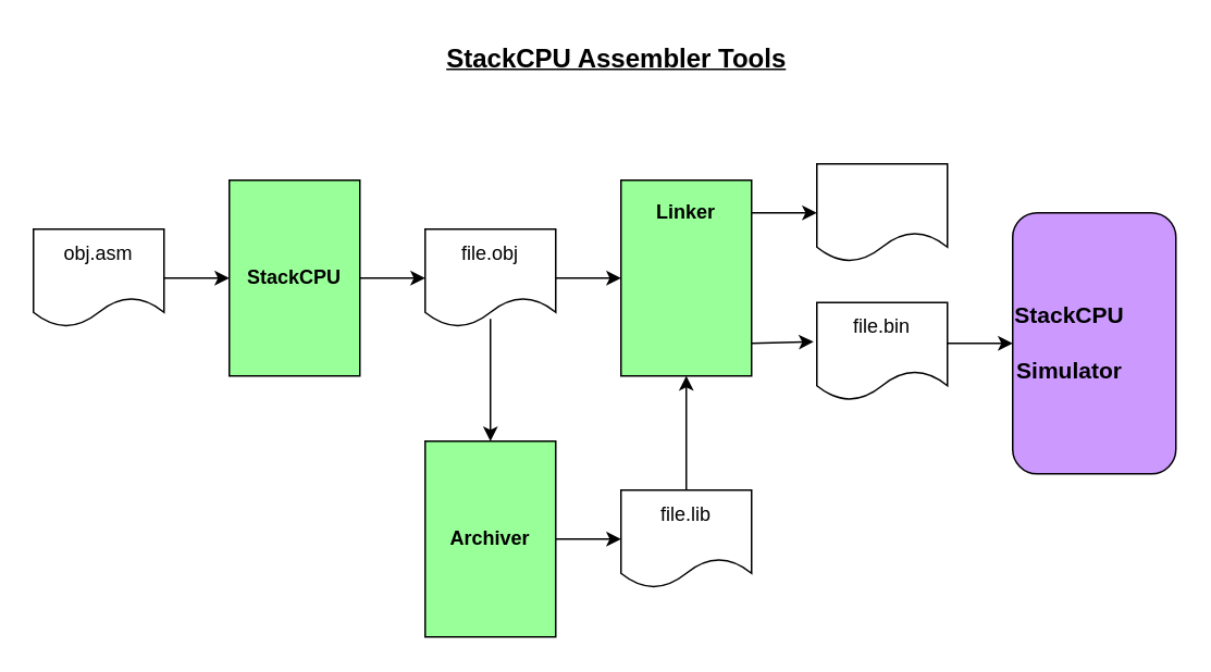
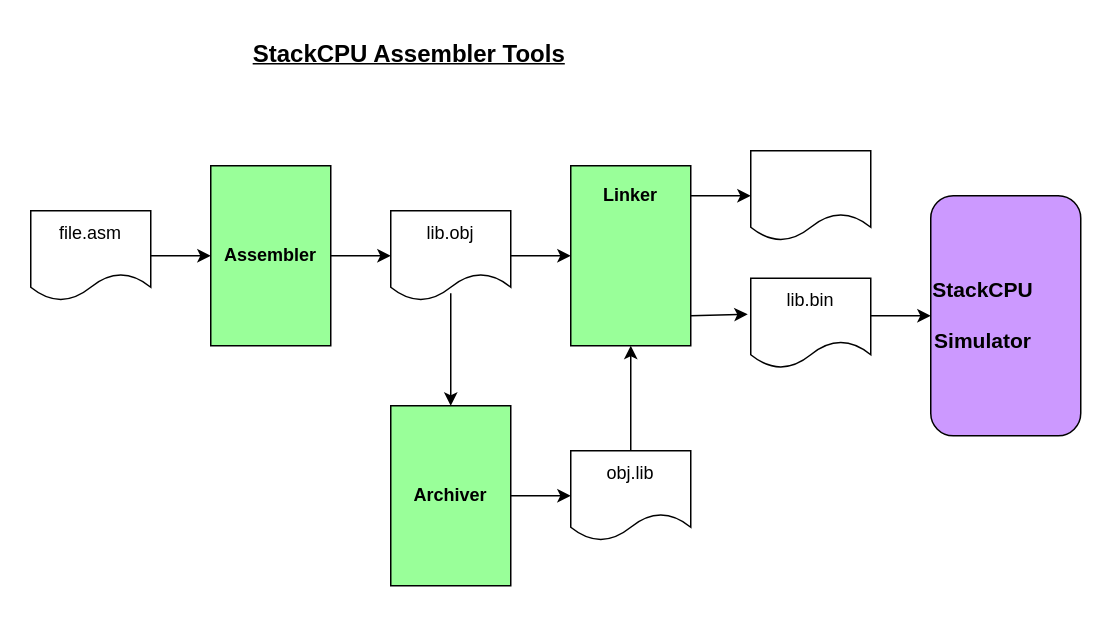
  <mxCell id="0" />
  <mxCell id="1" parent="0" />
- <mxCell id="2" value="&lt;b&gt;&lt;u&gt;&lt;font style=&quot;font-size: 16px;&quot;&gt;StackCPU Assembler Tools&lt;/font&gt;&lt;/u&gt;&lt;/b&gt;" style="text;html=1;align=center;verticalAlign=middle;whiteSpace=wrap;rounded=0;" parent="1" vertex="1"><mxGeometry x="260" y="20" width="235" height="30" as="geometry" /></mxCell>
+ <mxCell id="2" value="&lt;b&gt;&lt;u&gt;&lt;font style=&quot;font-size: 16px;&quot;&gt;StackCPU Assembler Tools&lt;/font&gt;&lt;/u&gt;&lt;/b&gt;" style="text;html=1;align=center;verticalAlign=middle;whiteSpace=wrap;rounded=0;" parent="1" vertex="1"><mxGeometry x="155" y="20" width="235" height="30" as="geometry" /></mxCell>
  <mxCell id="3" value="" style="rounded=1;whiteSpace=wrap;html=1;fillColor=#CC99FF;" vertex="1" parent="1"><mxGeometry x="620" y="130" width="100" height="160" as="geometry" /></mxCell>
  <mxCell id="4" value="" style="rounded=0;whiteSpace=wrap;html=1;fillColor=#99FF99;" vertex="1" parent="1"><mxGeometry x="380" y="110" width="80" height="120" as="geometry" /></mxCell>
  <mxCell id="5" value="" style="rounded=0;whiteSpace=wrap;html=1;fillColor=#99FF99;" vertex="1" parent="1"><mxGeometry x="140" y="110" width="80" height="120" as="geometry" /></mxCell>
  <mxCell id="6" value="" style="shape=document;whiteSpace=wrap;html=1;boundedLbl=1;" vertex="1" parent="1"><mxGeometry x="20" y="140" width="80" height="60" as="geometry" /></mxCell>
  <mxCell id="7" value="" style="shape=document;whiteSpace=wrap;html=1;boundedLbl=1;" vertex="1" parent="1"><mxGeometry x="260" y="140" width="80" height="60" as="geometry" /></mxCell>
  <mxCell id="8" value="" style="shape=document;whiteSpace=wrap;html=1;boundedLbl=1;" vertex="1" parent="1"><mxGeometry x="500" y="100" width="80" height="60" as="geometry" /></mxCell>
  <mxCell id="9" value="" style="rounded=0;whiteSpace=wrap;html=1;fillColor=#99FF99;" vertex="1" parent="1"><mxGeometry x="260" y="270" width="80" height="120" as="geometry" /></mxCell>
  <mxCell id="10" value="" style="shape=document;whiteSpace=wrap;html=1;boundedLbl=1;" vertex="1" parent="1"><mxGeometry x="380" y="300" width="80" height="60" as="geometry" /></mxCell>
- <mxCell id="11" value="&lt;b&gt;StackCPU&lt;/b&gt;" style="text;html=1;align=center;verticalAlign=middle;whiteSpace=wrap;rounded=0;" vertex="1" parent="1"><mxGeometry x="150" y="155" width="60" height="30" as="geometry" /></mxCell>
+ <mxCell id="11" value="&lt;b&gt;Assembler&lt;/b&gt;" style="text;html=1;align=center;verticalAlign=middle;whiteSpace=wrap;rounded=0;" vertex="1" parent="1"><mxGeometry x="150" y="155" width="60" height="30" as="geometry" /></mxCell>
  <mxCell id="12" value="&lt;b&gt;Linker&lt;/b&gt;" style="text;html=1;align=center;verticalAlign=middle;whiteSpace=wrap;rounded=0;" vertex="1" parent="1"><mxGeometry x="390" y="115" width="60" height="30" as="geometry" /></mxCell>
  <mxCell id="13" value="&lt;b&gt;Archiver&lt;/b&gt;" style="text;html=1;align=center;verticalAlign=middle;whiteSpace=wrap;rounded=0;" vertex="1" parent="1"><mxGeometry x="270" y="315" width="60" height="30" as="geometry" /></mxCell>
  <mxCell id="14" value="&lt;font style=&quot;font-size: 14px;&quot;&gt;&lt;b&gt;StackCPU&lt;/b&gt;&lt;/font&gt;&lt;div&gt;&lt;font style=&quot;font-size: 14px;&quot;&gt;&lt;b&gt;&lt;br&gt;&lt;/b&gt;&lt;/font&gt;&lt;/div&gt;&lt;div&gt;&lt;font style=&quot;font-size: 14px;&quot;&gt;&lt;b&gt;Simulator&lt;/b&gt;&lt;/font&gt;&lt;/div&gt;" style="text;html=1;align=center;verticalAlign=middle;whiteSpace=wrap;rounded=0;" vertex="1" parent="1"><mxGeometry x="625" y="195" width="60" height="30" as="geometry" /></mxCell>
- <mxCell id="15" value="obj.asm" style="text;html=1;align=center;verticalAlign=middle;whiteSpace=wrap;rounded=0;" vertex="1" parent="1"><mxGeometry x="30" y="140" width="60" height="30" as="geometry" /></mxCell>
- <mxCell id="16" value="file.obj" style="text;html=1;align=center;verticalAlign=middle;whiteSpace=wrap;rounded=0;" vertex="1" parent="1"><mxGeometry x="270" y="140" width="60" height="30" as="geometry" /></mxCell>
- <mxCell id="17" value="file.lib" style="text;html=1;align=center;verticalAlign=middle;whiteSpace=wrap;rounded=0;" vertex="1" parent="1"><mxGeometry x="390" y="300" width="60" height="30" as="geometry" /></mxCell>
+ <mxCell id="15" value="file.asm" style="text;html=1;align=center;verticalAlign=middle;whiteSpace=wrap;rounded=0;" vertex="1" parent="1"><mxGeometry x="30" y="140" width="60" height="30" as="geometry" /></mxCell>
+ <mxCell id="16" value="lib.obj" style="text;html=1;align=center;verticalAlign=middle;whiteSpace=wrap;rounded=0;" vertex="1" parent="1"><mxGeometry x="270" y="140" width="60" height="30" as="geometry" /></mxCell>
+ <mxCell id="17" value="obj.lib" style="text;html=1;align=center;verticalAlign=middle;whiteSpace=wrap;rounded=0;" vertex="1" parent="1"><mxGeometry x="390" y="300" width="60" height="30" as="geometry" /></mxCell>
  <mxCell id="18" value="" style="shape=document;whiteSpace=wrap;html=1;boundedLbl=1;" vertex="1" parent="1"><mxGeometry x="500" y="185" width="80" height="60" as="geometry" /></mxCell>
- <mxCell id="19" value="file.bin" style="text;html=1;align=center;verticalAlign=middle;whiteSpace=wrap;rounded=0;" vertex="1" parent="1"><mxGeometry x="510" y="185" width="60" height="30" as="geometry" /></mxCell>
+ <mxCell id="19" value="lib.bin" style="text;html=1;align=center;verticalAlign=middle;whiteSpace=wrap;rounded=0;" vertex="1" parent="1"><mxGeometry x="510" y="185" width="60" height="30" as="geometry" /></mxCell>
  <mxCell id="20" value="" style="endArrow=classic;html=1;rounded=0;entryX=0;entryY=0.5;entryDx=0;entryDy=0;" edge="1" parent="1" target="5"><mxGeometry width="50" height="50" relative="1" as="geometry"><mxPoint x="100" y="170" as="sourcePoint" /><mxPoint x="150" y="120" as="targetPoint" /></mxGeometry></mxCell>
  <mxCell id="21" value="" style="endArrow=classic;html=1;rounded=0;entryX=0;entryY=0.5;entryDx=0;entryDy=0;" edge="1" parent="1" target="7"><mxGeometry width="50" height="50" relative="1" as="geometry"><mxPoint x="220" y="170" as="sourcePoint" /><mxPoint x="270" y="120" as="targetPoint" /></mxGeometry></mxCell>
  <mxCell id="22" value="" style="endArrow=classic;html=1;rounded=0;entryX=0;entryY=0.5;entryDx=0;entryDy=0;" edge="1" parent="1" target="4"><mxGeometry width="50" height="50" relative="1" as="geometry"><mxPoint x="340" y="170" as="sourcePoint" /><mxPoint x="390" y="120" as="targetPoint" /></mxGeometry></mxCell>
  <mxCell id="23" value="" style="endArrow=classic;html=1;rounded=0;entryX=0;entryY=0.5;entryDx=0;entryDy=0;" edge="1" parent="1" target="8"><mxGeometry width="50" height="50" relative="1" as="geometry"><mxPoint x="460" y="130" as="sourcePoint" /><mxPoint x="510" y="80" as="targetPoint" /></mxGeometry></mxCell>
  <mxCell id="24" value="" style="endArrow=classic;html=1;rounded=0;entryX=0;entryY=0.5;entryDx=0;entryDy=0;" edge="1" parent="1" target="10"><mxGeometry width="50" height="50" relative="1" as="geometry"><mxPoint x="340" y="330" as="sourcePoint" /><mxPoint x="390" y="280" as="targetPoint" /></mxGeometry></mxCell>
  <mxCell id="25" value="" style="endArrow=classic;html=1;rounded=0;" edge="1" parent="1"><mxGeometry width="50" height="50" relative="1" as="geometry"><mxPoint x="460" y="210" as="sourcePoint" /><mxPoint x="498" y="209" as="targetPoint" /></mxGeometry></mxCell>
  <mxCell id="26" value="" style="endArrow=classic;html=1;rounded=0;entryX=0.5;entryY=1;entryDx=0;entryDy=0;" edge="1" parent="1" target="4"><mxGeometry width="50" height="50" relative="1" as="geometry"><mxPoint x="420" y="300" as="sourcePoint" /><mxPoint x="470" y="250" as="targetPoint" /></mxGeometry></mxCell>
  <mxCell id="27" value="" style="endArrow=classic;html=1;rounded=0;entryX=0.5;entryY=0;entryDx=0;entryDy=0;" edge="1" parent="1" target="9"><mxGeometry width="50" height="50" relative="1" as="geometry"><mxPoint x="300" y="195" as="sourcePoint" /><mxPoint x="350" y="145" as="targetPoint" /></mxGeometry></mxCell>
  <mxCell id="28" value="" style="endArrow=classic;html=1;rounded=0;entryX=0;entryY=0.5;entryDx=0;entryDy=0;" edge="1" parent="1" target="3"><mxGeometry width="50" height="50" relative="1" as="geometry"><mxPoint x="580" y="210" as="sourcePoint" /><mxPoint x="630" y="160" as="targetPoint" /></mxGeometry></mxCell>
